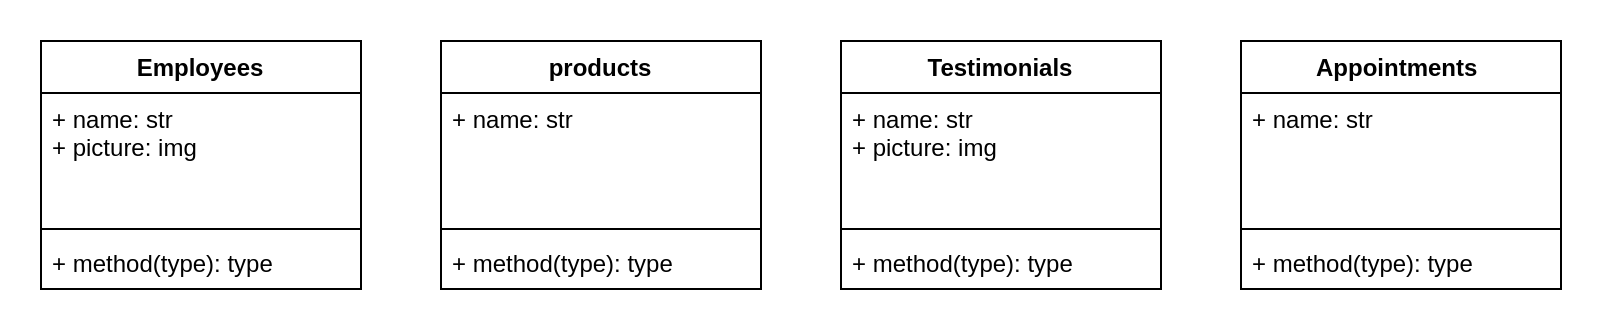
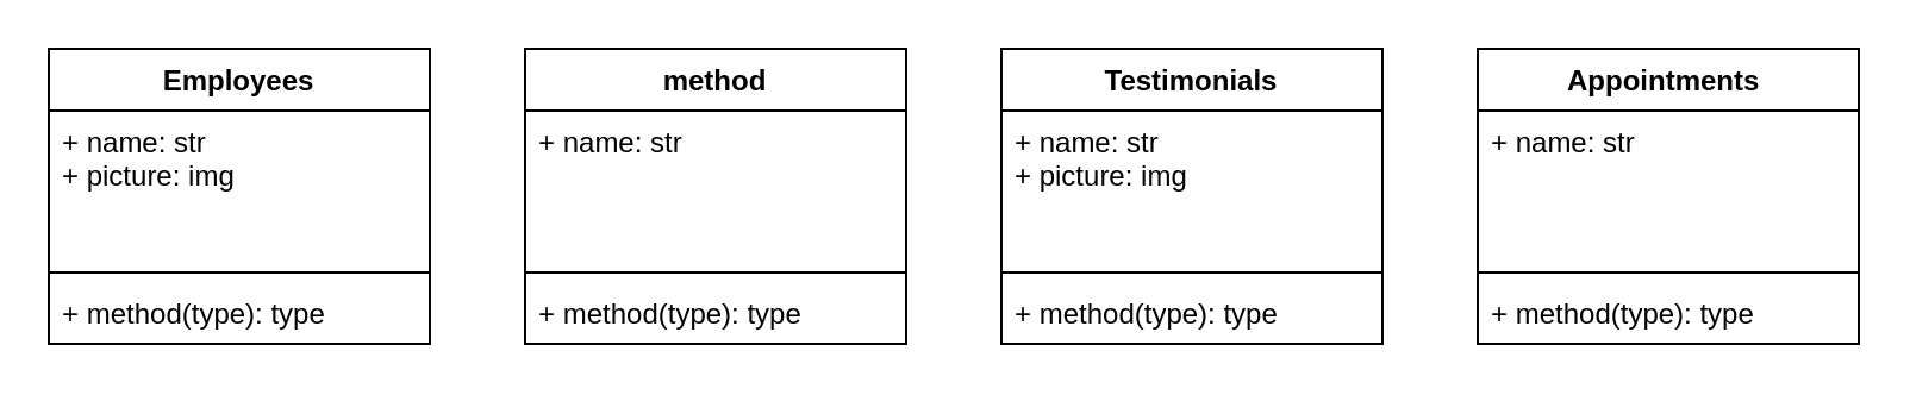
  <mxCell id="0" />
  <mxCell id="1" parent="0" />
- <mxCell id="2" value="products" style="swimlane;fontStyle=1;align=center;verticalAlign=top;childLayout=stackLayout;horizontal=1;startSize=26;horizontalStack=0;resizeParent=1;resizeParentMax=0;resizeLast=0;collapsible=1;marginBottom=0;" vertex="1" parent="1"><mxGeometry x="220" y="20" width="160" height="124" as="geometry" /></mxCell>
+ <mxCell id="2" value="method" style="swimlane;fontStyle=1;align=center;verticalAlign=top;childLayout=stackLayout;horizontal=1;startSize=26;horizontalStack=0;resizeParent=1;resizeParentMax=0;resizeLast=0;collapsible=1;marginBottom=0;" vertex="1" parent="1"><mxGeometry x="220" y="20" width="160" height="124" as="geometry" /></mxCell>
  <mxCell id="3" value="+ name: str&#10;" style="text;strokeColor=none;fillColor=none;align=left;verticalAlign=top;spacingLeft=4;spacingRight=4;overflow=hidden;rotatable=0;points=[[0,0.5],[1,0.5]];portConstraint=eastwest;" vertex="1" parent="2"><mxGeometry y="26" width="160" height="64" as="geometry" /></mxCell>
  <mxCell id="4" value="" style="line;strokeWidth=1;fillColor=none;align=left;verticalAlign=middle;spacingTop=-1;spacingLeft=3;spacingRight=3;rotatable=0;labelPosition=right;points=[];portConstraint=eastwest;" vertex="1" parent="2"><mxGeometry y="90" width="160" height="8" as="geometry" /></mxCell>
  <mxCell id="5" value="+ method(type): type" style="text;strokeColor=none;fillColor=none;align=left;verticalAlign=top;spacingLeft=4;spacingRight=4;overflow=hidden;rotatable=0;points=[[0,0.5],[1,0.5]];portConstraint=eastwest;" vertex="1" parent="2"><mxGeometry y="98" width="160" height="26" as="geometry" /></mxCell>
  <mxCell id="6" value="Employees" style="swimlane;fontStyle=1;align=center;verticalAlign=top;childLayout=stackLayout;horizontal=1;startSize=26;horizontalStack=0;resizeParent=1;resizeParentMax=0;resizeLast=0;collapsible=1;marginBottom=0;" vertex="1" parent="1"><mxGeometry x="20" y="20" width="160" height="124" as="geometry" /></mxCell>
  <mxCell id="7" value="+ name: str&#10;+ picture: img" style="text;strokeColor=none;fillColor=none;align=left;verticalAlign=top;spacingLeft=4;spacingRight=4;overflow=hidden;rotatable=0;points=[[0,0.5],[1,0.5]];portConstraint=eastwest;" vertex="1" parent="6"><mxGeometry y="26" width="160" height="64" as="geometry" /></mxCell>
  <mxCell id="8" value="" style="line;strokeWidth=1;fillColor=none;align=left;verticalAlign=middle;spacingTop=-1;spacingLeft=3;spacingRight=3;rotatable=0;labelPosition=right;points=[];portConstraint=eastwest;" vertex="1" parent="6"><mxGeometry y="90" width="160" height="8" as="geometry" /></mxCell>
  <mxCell id="9" value="+ method(type): type" style="text;strokeColor=none;fillColor=none;align=left;verticalAlign=top;spacingLeft=4;spacingRight=4;overflow=hidden;rotatable=0;points=[[0,0.5],[1,0.5]];portConstraint=eastwest;" vertex="1" parent="6"><mxGeometry y="98" width="160" height="26" as="geometry" /></mxCell>
  <mxCell id="10" value="Testimonials" style="swimlane;fontStyle=1;align=center;verticalAlign=top;childLayout=stackLayout;horizontal=1;startSize=26;horizontalStack=0;resizeParent=1;resizeParentMax=0;resizeLast=0;collapsible=1;marginBottom=0;" vertex="1" parent="1"><mxGeometry x="420" y="20" width="160" height="124" as="geometry" /></mxCell>
  <mxCell id="11" value="+ name: str&#10;+ picture: img" style="text;strokeColor=none;fillColor=none;align=left;verticalAlign=top;spacingLeft=4;spacingRight=4;overflow=hidden;rotatable=0;points=[[0,0.5],[1,0.5]];portConstraint=eastwest;" vertex="1" parent="10"><mxGeometry y="26" width="160" height="64" as="geometry" /></mxCell>
  <mxCell id="12" value="" style="line;strokeWidth=1;fillColor=none;align=left;verticalAlign=middle;spacingTop=-1;spacingLeft=3;spacingRight=3;rotatable=0;labelPosition=right;points=[];portConstraint=eastwest;" vertex="1" parent="10"><mxGeometry y="90" width="160" height="8" as="geometry" /></mxCell>
  <mxCell id="13" value="+ method(type): type" style="text;strokeColor=none;fillColor=none;align=left;verticalAlign=top;spacingLeft=4;spacingRight=4;overflow=hidden;rotatable=0;points=[[0,0.5],[1,0.5]];portConstraint=eastwest;" vertex="1" parent="10"><mxGeometry y="98" width="160" height="26" as="geometry" /></mxCell>
  <mxCell id="14" value="Appointments " style="swimlane;fontStyle=1;align=center;verticalAlign=top;childLayout=stackLayout;horizontal=1;startSize=26;horizontalStack=0;resizeParent=1;resizeParentMax=0;resizeLast=0;collapsible=1;marginBottom=0;" vertex="1" parent="1"><mxGeometry x="620" y="20" width="160" height="124" as="geometry" /></mxCell>
  <mxCell id="15" value="+ name: str" style="text;strokeColor=none;fillColor=none;align=left;verticalAlign=top;spacingLeft=4;spacingRight=4;overflow=hidden;rotatable=0;points=[[0,0.5],[1,0.5]];portConstraint=eastwest;" vertex="1" parent="14"><mxGeometry y="26" width="160" height="64" as="geometry" /></mxCell>
  <mxCell id="16" value="" style="line;strokeWidth=1;fillColor=none;align=left;verticalAlign=middle;spacingTop=-1;spacingLeft=3;spacingRight=3;rotatable=0;labelPosition=right;points=[];portConstraint=eastwest;" vertex="1" parent="14"><mxGeometry y="90" width="160" height="8" as="geometry" /></mxCell>
  <mxCell id="17" value="+ method(type): type" style="text;strokeColor=none;fillColor=none;align=left;verticalAlign=top;spacingLeft=4;spacingRight=4;overflow=hidden;rotatable=0;points=[[0,0.5],[1,0.5]];portConstraint=eastwest;" vertex="1" parent="14"><mxGeometry y="98" width="160" height="26" as="geometry" /></mxCell>
